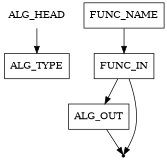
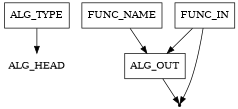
  digraph {
    node [shape=box]
    n1 [label=ALG_HEAD shape=plaintext]
    n2 [label=ALG_TYPE]
    n3 [label=FUNC_NAME]
    n4 [label=FUNC_IN]
    n5 [label=ALG_OUT]
    end [shape=point]
-   n1 -> n2
-   n3 -> n4
+   n2 -> n1
+   n3 -> n5
    n4 -> n5
    n4 -> end
    n5 -> end
  }
